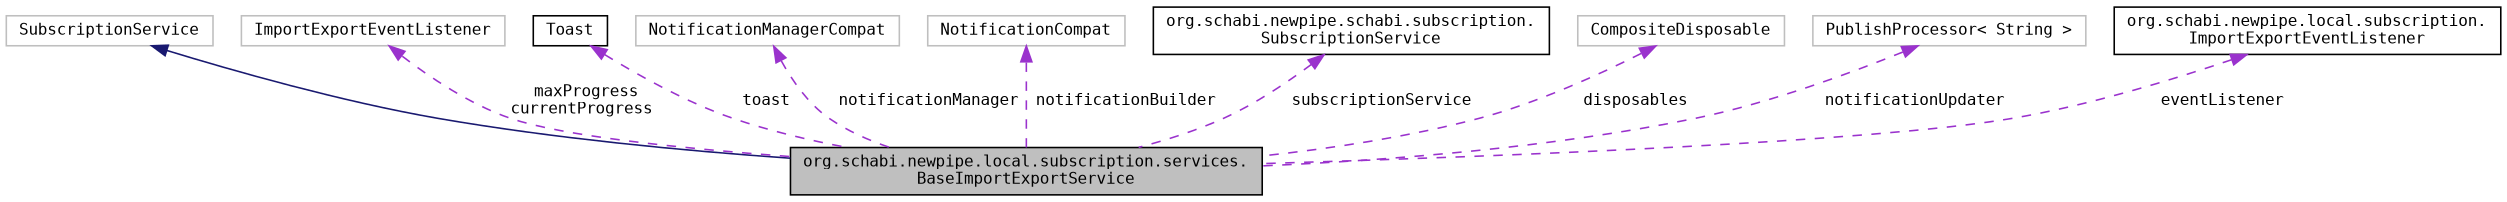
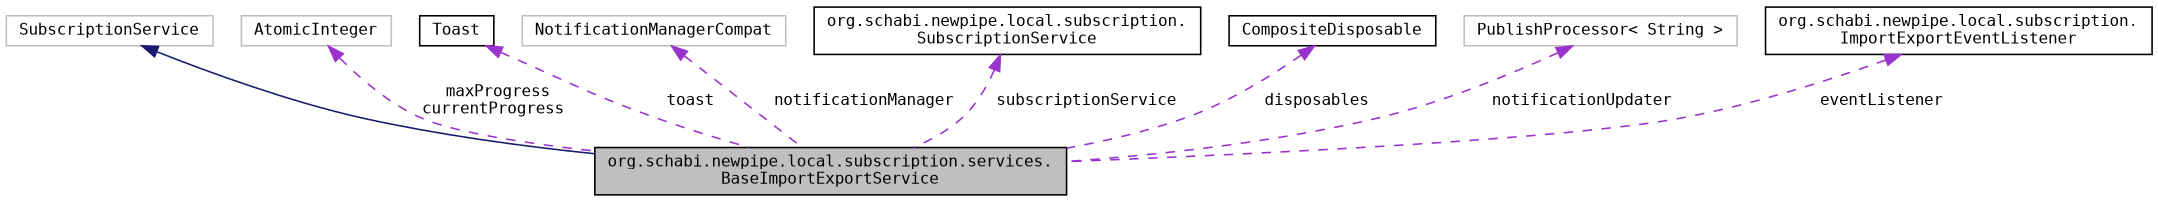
  digraph {
    fontname="DejaVu Sans Mono"
    rankdir=TB
    node [color=grey75 fillcolor=white fontname="DejaVu Sans Mono" fontsize=10 shape=record style=filled]
    edge [color=darkorchid3 dir=back fontname="DejaVu Sans Mono" fontsize=10 labelfontname=Helvetica labelfontsize=10 style=dashed]
    n1 [color=black fillcolor=grey75 fontcolor=black height=0.2 label="org.schabi.newpipe.local.subscription.services.\lBaseImportExportService" width=0.4]
    n2 [height=0.2 label=SubscriptionService width=0.4]
-   n3 [height=0.2 label=ImportExportEventListener width=0.4]
+   n3 [height=0.2 label=AtomicInteger width=0.4]
    n4 [color=black height=0.2 label=Toast width=0.4]
    n5 [height=0.2 label=NotificationManagerCompat width=0.4]
-   n6 [height=0.2 label=NotificationCompat width=0.4]
-   n7 [color=black height=0.2 label="org.schabi.newpipe.schabi.subscription.\lSubscriptionService" width=0.4]
-   n8 [height=0.2 label=CompositeDisposable width=0.4]
+   n7 [color=black height=0.2 label="org.schabi.newpipe.local.subscription.\lSubscriptionService" width=0.4]
+   n8 [color=black height=0.2 label=CompositeDisposable width=0.4]
    n9 [height=0.2 label="PublishProcessor\< String \>" width=0.4]
    n10 [color=black height=0.2 label="org.schabi.newpipe.local.subscription.\lImportExportEventListener" width=0.4]
    n2 -> n1 [color=midnightblue style=solid]
    n3 -> n1 [label=" maxProgress\ncurrentProgress"]
    n4 -> n1 [label=" toast"]
    n5 -> n1 [label=" notificationManager"]
-   n6 -> n1 [label=" notificationBuilder"]
    n7 -> n1 [label=" subscriptionService"]
    n8 -> n1 [label=" disposables"]
    n9 -> n1 [label=" notificationUpdater"]
    n10 -> n1 [label=" eventListener"]
  }
